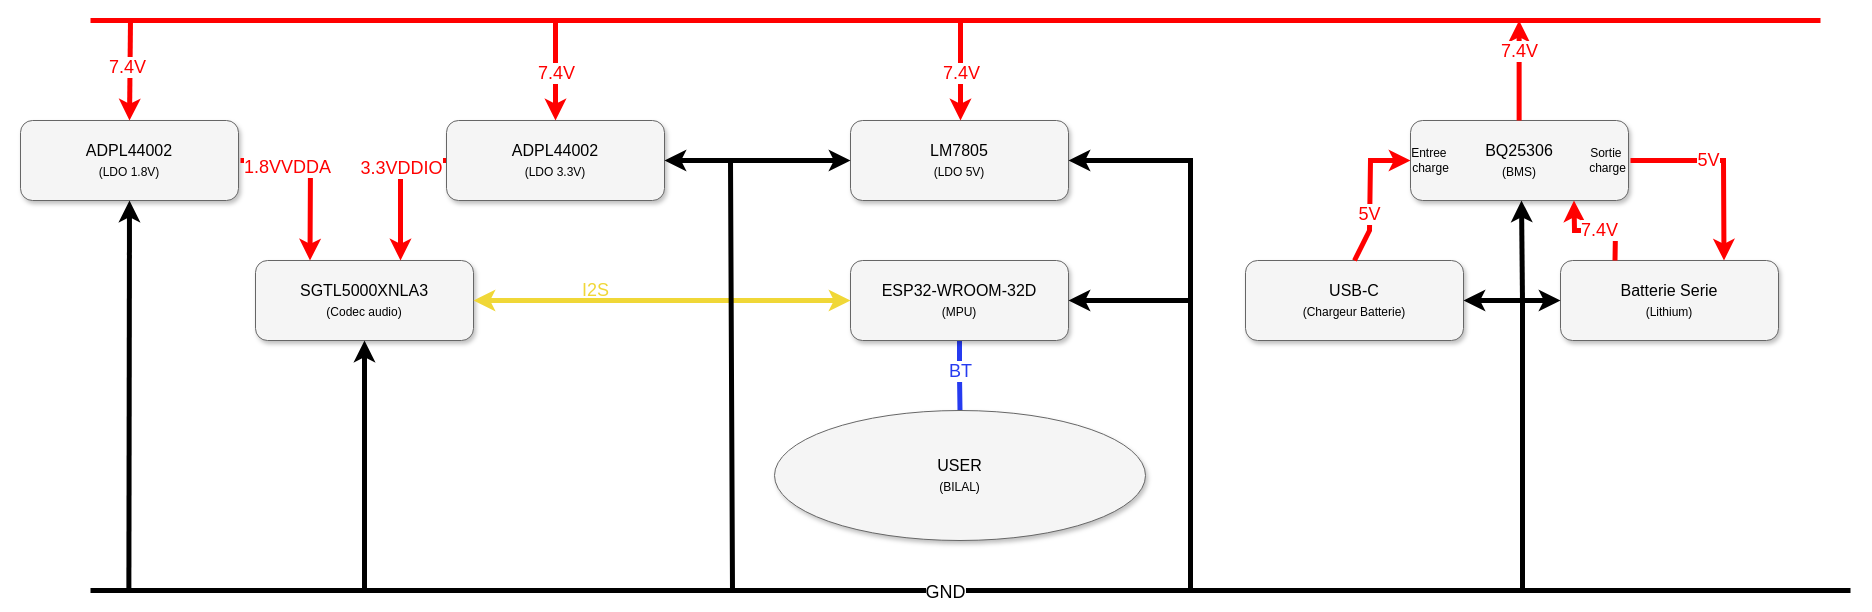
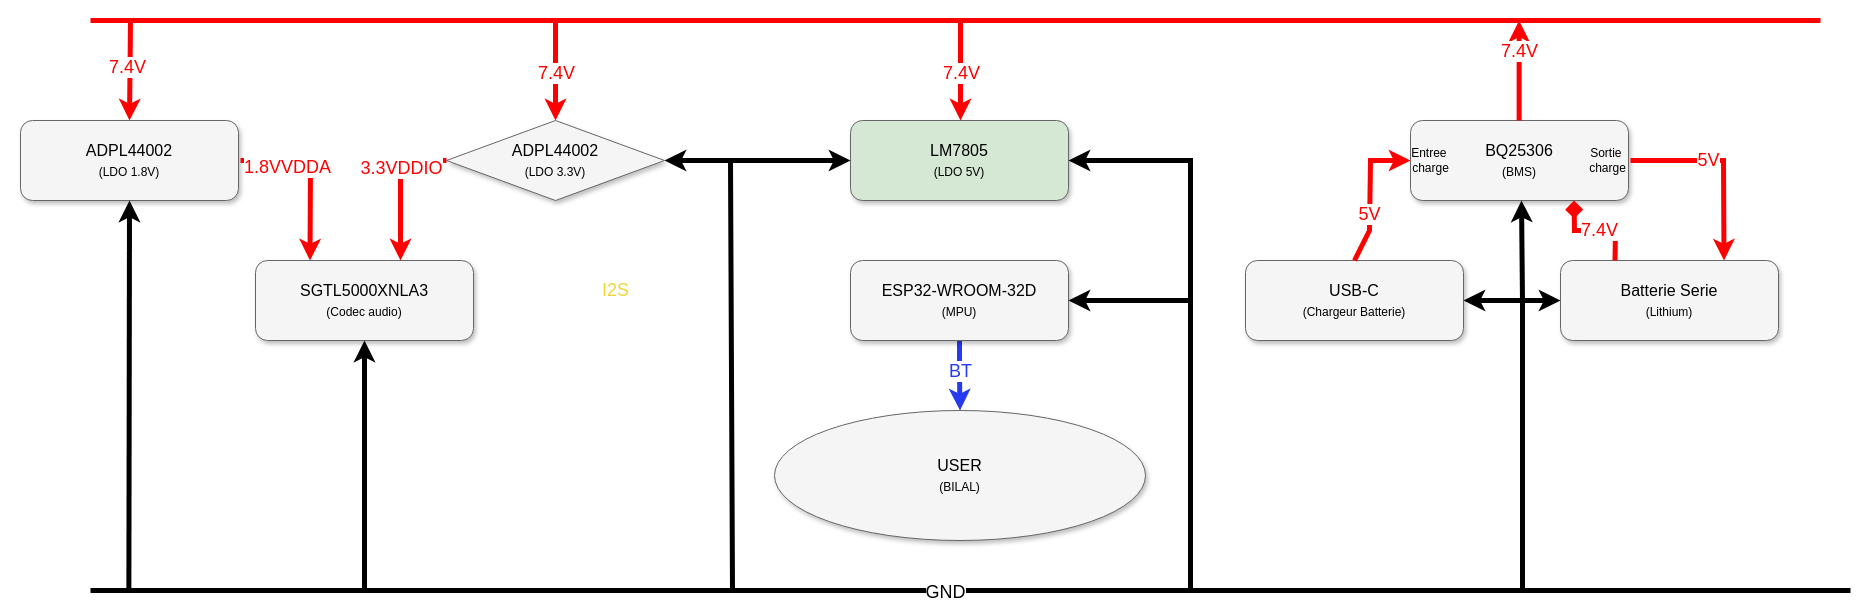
  <mxCell id="0" style=";html=1;" />
  <mxCell id="1" style=";html=1;" parent="0" />
- <mxCell id="2" style="edgeStyle=orthogonalEdgeStyle;rounded=0;orthogonalLoop=1;jettySize=auto;html=1;exitX=0.5;exitY=1;exitDx=0;exitDy=0;entryX=0.5;entryY=0;entryDx=0;entryDy=0;fillColor=#1ba1e2;strokeColor=#263BF0;strokeWidth=5;endArrow=none;" edge="1" parent="1" source="4" target="32"><mxGeometry relative="1" as="geometry" /></mxCell>
+ <mxCell id="2" style="edgeStyle=orthogonalEdgeStyle;rounded=0;orthogonalLoop=1;jettySize=auto;html=1;exitX=0.5;exitY=1;exitDx=0;exitDy=0;entryX=0.5;entryY=0;entryDx=0;entryDy=0;fillColor=#1ba1e2;strokeColor=#263BF0;strokeWidth=5;" edge="1" parent="1" source="4" target="32"><mxGeometry relative="1" as="geometry" /></mxCell>
  <mxCell id="3" value="&lt;font style=&quot;font-size: 18px;&quot; color=&quot;#263bf0&quot;&gt;BT&lt;/font&gt;" style="edgeLabel;html=1;align=center;verticalAlign=middle;resizable=0;points=[];" vertex="1" connectable="0" parent="2"><mxGeometry x="-0.156" relative="1" as="geometry"><mxPoint as="offset" /></mxGeometry></mxCell>
  <mxCell id="4" value="&lt;font color=&quot;#000000&quot;&gt;ESP32-WROOM-32D&lt;br&gt;&lt;font style=&quot;font-size: 12px;&quot;&gt;(MPU)&lt;/font&gt;&lt;/font&gt;" style="whiteSpace=wrap;html=1;rounded=1;shadow=1;strokeWidth=1;fontSize=16;align=center;fillColor=#f5f5f5;strokeColor=#666666;" parent="1" vertex="1"><mxGeometry x="850" y="260" width="218" height="80" as="geometry" /></mxCell>
  <mxCell id="5" value="&lt;font color=&quot;#000000&quot;&gt;SGTL5000XNLA3&lt;br&gt;&lt;font style=&quot;font-size: 12px;&quot;&gt;(Codec audio)&lt;/font&gt;&lt;/font&gt;" style="whiteSpace=wrap;html=1;rounded=1;shadow=1;strokeWidth=1;fontSize=16;align=center;fillColor=#f5f5f5;strokeColor=#666666;" vertex="1" parent="1"><mxGeometry x="255" y="260" width="218" height="80" as="geometry" /></mxCell>
- <mxCell id="6" value="" style="endArrow=classic;startArrow=classic;html=1;rounded=0;exitX=1;exitY=0.5;exitDx=0;exitDy=0;entryX=0;entryY=0.5;entryDx=0;entryDy=0;strokeColor=#F0D737;strokeWidth=5;" edge="1" parent="1" source="5" target="4"><mxGeometry width="50" height="50" relative="1" as="geometry"><mxPoint x="770" y="360" as="sourcePoint" /><mxPoint x="820" y="310" as="targetPoint" /><Array as="points"><mxPoint x="740" y="300" /><mxPoint x="770" y="300" /></Array></mxGeometry></mxCell>
- <mxCell id="7" value="&lt;font style=&quot;font-size: 18px;&quot; color=&quot;#f0d737&quot;&gt;I2S&lt;/font&gt;" style="text;html=1;align=center;verticalAlign=middle;resizable=0;points=[];autosize=1;strokeColor=none;fillColor=none;" vertex="1" parent="1"><mxGeometry x="570" y="270" width="50" height="40" as="geometry" /></mxCell>
+ <mxCell id="7" value="&lt;font style=&quot;font-size: 18px;&quot; color=&quot;#f0d737&quot;&gt;I2S&lt;/font&gt;" style="text;html=1;align=center;verticalAlign=middle;resizable=0;points=[];autosize=1;strokeColor=none;fillColor=none;" vertex="1" parent="1"><mxGeometry x="590" y="270" width="50" height="40" as="geometry" /></mxCell>
  <mxCell id="8" value="" style="endArrow=classic;html=1;rounded=0;fillColor=#e51400;strokeColor=#FF0000;entryX=0.75;entryY=0;entryDx=0;entryDy=0;startArrow=none;startFill=0;exitX=0;exitY=0.5;exitDx=0;exitDy=0;endFill=1;strokeWidth=5;" edge="1" parent="1" source="19"><mxGeometry width="50" height="50" relative="1" as="geometry"><mxPoint x="400.5" y="160" as="sourcePoint" /><mxPoint x="400" y="260" as="targetPoint" /><Array as="points"><mxPoint x="400" y="160" /></Array></mxGeometry></mxCell>
  <mxCell id="9" value="&lt;font style=&quot;font-size: 18px;&quot; color=&quot;#ff0000&quot;&gt;3.3VDDIO&lt;/font&gt;" style="edgeLabel;html=1;align=center;verticalAlign=middle;resizable=0;points=[];" vertex="1" connectable="0" parent="8"><mxGeometry x="-0.002" relative="1" as="geometry"><mxPoint y="-20" as="offset" /></mxGeometry></mxCell>
  <mxCell id="10" value="&lt;font color=&quot;#000000&quot;&gt;BQ25306&lt;br&gt;&lt;font style=&quot;font-size: 12px;&quot;&gt;(BMS)&lt;/font&gt;&lt;/font&gt;" style="whiteSpace=wrap;html=1;rounded=1;shadow=1;strokeWidth=1;fontSize=16;align=center;fillColor=#f5f5f5;strokeColor=#666666;" vertex="1" parent="1"><mxGeometry x="1410" y="120" width="218" height="80" as="geometry" /></mxCell>
  <mxCell id="11" value="" style="endArrow=none;html=1;rounded=0;fillColor=#e51400;strokeColor=#FF0000;entryX=0.5;entryY=0;entryDx=0;entryDy=0;startArrow=classic;startFill=1;endFill=0;strokeWidth=5;" edge="1" parent="1"><mxGeometry width="50" height="50" relative="1" as="geometry"><mxPoint x="1518.63" y="20" as="sourcePoint" /><mxPoint x="1518.63" y="120" as="targetPoint" /></mxGeometry></mxCell>
  <mxCell id="12" value="&lt;font style=&quot;font-size: 18px;&quot; color=&quot;#ff0000&quot;&gt;7.4V&lt;/font&gt;" style="edgeLabel;html=1;align=center;verticalAlign=middle;resizable=0;points=[];" vertex="1" connectable="0" parent="11"><mxGeometry x="-0.002" relative="1" as="geometry"><mxPoint y="-20" as="offset" /></mxGeometry></mxCell>
  <mxCell id="13" value="&lt;font color=&quot;#000000&quot;&gt;USB-C&lt;br&gt;&lt;font style=&quot;font-size: 12px;&quot;&gt;(Chargeur Batterie)&lt;/font&gt;&lt;/font&gt;" style="whiteSpace=wrap;html=1;rounded=1;shadow=1;strokeWidth=1;fontSize=16;align=center;fillColor=#f5f5f5;strokeColor=#666666;" vertex="1" parent="1"><mxGeometry x="1245" y="260" width="218" height="80" as="geometry" /></mxCell>
  <mxCell id="14" value="&lt;font color=&quot;#000000&quot;&gt;Batterie Serie&lt;br&gt;&lt;font style=&quot;font-size: 12px;&quot;&gt;(Lithium)&lt;/font&gt;&lt;/font&gt;" style="whiteSpace=wrap;html=1;rounded=1;shadow=1;strokeWidth=1;fontSize=16;align=center;fillColor=#f5f5f5;strokeColor=#666666;" vertex="1" parent="1"><mxGeometry x="1560" y="260" width="218" height="80" as="geometry" /></mxCell>
  <mxCell id="15" value="" style="endArrow=classic;html=1;rounded=0;exitX=0.5;exitY=0;exitDx=0;exitDy=0;entryX=0;entryY=0.5;entryDx=0;entryDy=0;strokeColor=#FF0000;strokeWidth=5;" edge="1" parent="1" source="13" target="10"><mxGeometry width="50" height="50" relative="1" as="geometry"><mxPoint x="1470" y="210" as="sourcePoint" /><mxPoint x="1520" y="160" as="targetPoint" /><Array as="points"><mxPoint x="1369" y="230" /><mxPoint x="1370" y="160" /></Array></mxGeometry></mxCell>
  <mxCell id="16" value="&lt;font style=&quot;font-size: 18px;&quot; color=&quot;#ff0000&quot;&gt;5V&lt;/font&gt;" style="edgeLabel;html=1;align=center;verticalAlign=middle;resizable=0;points=[];" vertex="1" connectable="0" parent="15"><mxGeometry x="-0.309" y="1" relative="1" as="geometry"><mxPoint as="offset" /></mxGeometry></mxCell>
- <mxCell id="17" value="" style="endArrow=classic;html=1;rounded=0;exitX=0.25;exitY=0;exitDx=0;exitDy=0;entryX=0.75;entryY=1;entryDx=0;entryDy=0;strokeColor=#FF0000;strokeWidth=5;" edge="1" parent="1" source="14" target="10"><mxGeometry width="50" height="50" relative="1" as="geometry"><mxPoint x="1470" y="210" as="sourcePoint" /><mxPoint x="1520" y="160" as="targetPoint" /><Array as="points"><mxPoint x="1615" y="230" /><mxPoint x="1574" y="230" /></Array></mxGeometry></mxCell>
+ <mxCell id="17" value="" style="endArrow=diamond;html=1;rounded=0;exitX=0.25;exitY=0;exitDx=0;exitDy=0;entryX=0.75;entryY=1;entryDx=0;entryDy=0;strokeColor=#FF0000;strokeWidth=5;" edge="1" parent="1" source="14" target="10"><mxGeometry width="50" height="50" relative="1" as="geometry"><mxPoint x="1470" y="210" as="sourcePoint" /><mxPoint x="1520" y="160" as="targetPoint" /><Array as="points"><mxPoint x="1615" y="230" /><mxPoint x="1574" y="230" /></Array></mxGeometry></mxCell>
  <mxCell id="18" value="&lt;font color=&quot;#ff0000&quot; style=&quot;font-size: 18px;&quot;&gt;7.4V&lt;/font&gt;" style="edgeLabel;html=1;align=center;verticalAlign=middle;resizable=0;points=[];" vertex="1" connectable="0" parent="17"><mxGeometry x="-0.074" y="-1" relative="1" as="geometry"><mxPoint as="offset" /></mxGeometry></mxCell>
- <mxCell id="19" value="&lt;font color=&quot;#000000&quot;&gt;&lt;font style=&quot;&quot;&gt;ADPL44002&lt;/font&gt;&lt;/font&gt;&lt;div&gt;&lt;font color=&quot;#000000&quot;&gt;&lt;font style=&quot;font-size: 12px;&quot;&gt;(LDO 3.3V)&lt;/font&gt;&lt;/font&gt;&lt;/div&gt;" style="whiteSpace=wrap;html=1;rounded=1;shadow=1;strokeWidth=1;fontSize=16;align=center;fillColor=#f5f5f5;strokeColor=#666666;" vertex="1" parent="1"><mxGeometry x="446" y="120" width="218" height="80" as="geometry" /></mxCell>
+ <mxCell id="19" value="&lt;font color=&quot;#000000&quot;&gt;&lt;font style=&quot;&quot;&gt;ADPL44002&lt;/font&gt;&lt;/font&gt;&lt;div&gt;&lt;font color=&quot;#000000&quot;&gt;&lt;font style=&quot;font-size: 12px;&quot;&gt;(LDO 3.3V)&lt;/font&gt;&lt;/font&gt;&lt;/div&gt;" style="rhombus;whiteSpace=wrap;html=1;shadow=1;strokeWidth=1;fontSize=16;align=center;fillColor=#f5f5f5;strokeColor=#666666;" vertex="1" parent="1"><mxGeometry x="446" y="120" width="218" height="80" as="geometry" /></mxCell>
  <mxCell id="20" value="" style="endArrow=none;html=1;rounded=0;strokeColor=#FF0000;strokeWidth=5;" edge="1" parent="1"><mxGeometry width="50" height="50" relative="1" as="geometry"><mxPoint x="90" y="20" as="sourcePoint" /><mxPoint x="1820" y="20" as="targetPoint" /></mxGeometry></mxCell>
  <mxCell id="21" value="" style="endArrow=classic;html=1;rounded=0;entryX=0.75;entryY=0;entryDx=0;entryDy=0;strokeColor=#FF0000;strokeWidth=5;" edge="1" parent="1" target="14"><mxGeometry width="50" height="50" relative="1" as="geometry"><mxPoint x="1630" y="160" as="sourcePoint" /><mxPoint x="1650" y="130" as="targetPoint" /><Array as="points"><mxPoint x="1723" y="160" /></Array></mxGeometry></mxCell>
  <mxCell id="22" value="&lt;font color=&quot;#ff0000&quot; style=&quot;font-size: 18px;&quot;&gt;5V&lt;/font&gt;" style="edgeLabel;html=1;align=center;verticalAlign=middle;resizable=0;points=[];" vertex="1" connectable="0" parent="21"><mxGeometry x="-0.2" y="1" relative="1" as="geometry"><mxPoint as="offset" /></mxGeometry></mxCell>
  <mxCell id="23" value="" style="endArrow=classic;html=1;rounded=0;entryX=0.5;entryY=0;entryDx=0;entryDy=0;strokeColor=#FF0000;strokeWidth=5;" edge="1" parent="1" target="19"><mxGeometry width="50" height="50" relative="1" as="geometry"><mxPoint x="555" y="20" as="sourcePoint" /><mxPoint x="880" y="100" as="targetPoint" /></mxGeometry></mxCell>
  <mxCell id="24" value="&lt;font color=&quot;#ff0000&quot; style=&quot;font-size: 18px;&quot;&gt;7.4V&lt;/font&gt;" style="edgeLabel;html=1;align=center;verticalAlign=middle;resizable=0;points=[];" vertex="1" connectable="0" parent="23"><mxGeometry x="0.048" relative="1" as="geometry"><mxPoint as="offset" /></mxGeometry></mxCell>
  <mxCell id="25" value="&lt;font color=&quot;#000000&quot;&gt;&lt;font style=&quot;&quot;&gt;ADPL44002&lt;/font&gt;&lt;/font&gt;&lt;div&gt;&lt;font color=&quot;#000000&quot;&gt;&lt;font style=&quot;font-size: 12px;&quot;&gt;(LDO 1.8V)&lt;/font&gt;&lt;/font&gt;&lt;/div&gt;" style="whiteSpace=wrap;html=1;rounded=1;shadow=1;strokeWidth=1;fontSize=16;align=center;fillColor=#f5f5f5;strokeColor=#666666;" vertex="1" parent="1"><mxGeometry x="20" y="120" width="218" height="80" as="geometry" /></mxCell>
  <mxCell id="26" value="" style="endArrow=none;startArrow=classic;html=1;rounded=0;exitX=0.25;exitY=0;exitDx=0;exitDy=0;startFill=1;endFill=0;strokeColor=#FF0000;strokeWidth=5;" edge="1" parent="1" source="5"><mxGeometry width="50" height="50" relative="1" as="geometry"><mxPoint x="270" y="240" as="sourcePoint" /><mxPoint x="240" y="160" as="targetPoint" /><Array as="points"><mxPoint x="310" y="160" /></Array></mxGeometry></mxCell>
  <mxCell id="27" value="&lt;font color=&quot;#ff0000&quot; style=&quot;font-size: 18px;&quot;&gt;1.8VVDDA&lt;/font&gt;" style="edgeLabel;html=1;align=center;verticalAlign=middle;resizable=0;points=[];" vertex="1" connectable="0" parent="26"><mxGeometry x="0.373" relative="1" as="geometry"><mxPoint x="-7" y="6" as="offset" /></mxGeometry></mxCell>
  <mxCell id="28" value="" style="endArrow=classic;html=1;rounded=0;entryX=0.5;entryY=0;entryDx=0;entryDy=0;strokeColor=#FF0000;strokeWidth=5;" edge="1" parent="1" target="25"><mxGeometry width="50" height="50" relative="1" as="geometry"><mxPoint x="130" y="20" as="sourcePoint" /><mxPoint x="410" y="200" as="targetPoint" /></mxGeometry></mxCell>
  <mxCell id="29" value="&lt;font color=&quot;#ff0000&quot; style=&quot;font-size: 18px;&quot;&gt;7.4V&lt;/font&gt;" style="edgeLabel;html=1;align=center;verticalAlign=middle;resizable=0;points=[];" vertex="1" connectable="0" parent="28"><mxGeometry x="-0.089" y="-3" relative="1" as="geometry"><mxPoint y="1" as="offset" /></mxGeometry></mxCell>
  <mxCell id="30" value="" style="endArrow=none;html=1;rounded=0;strokeColor=#000000;strokeWidth=5;" edge="1" parent="1"><mxGeometry width="50" height="50" relative="1" as="geometry"><mxPoint x="90" y="590" as="sourcePoint" /><mxPoint x="1850" y="590" as="targetPoint" /></mxGeometry></mxCell>
  <mxCell id="31" value="&lt;font style=&quot;font-size: 18px;&quot;&gt;GND&lt;/font&gt;" style="edgeLabel;html=1;align=center;verticalAlign=middle;resizable=0;points=[];" vertex="1" connectable="0" parent="30"><mxGeometry x="-0.03" y="-1" relative="1" as="geometry"><mxPoint as="offset" /></mxGeometry></mxCell>
  <mxCell id="32" value="&lt;font color=&quot;#000000&quot;&gt;&lt;font style=&quot;&quot;&gt;USER&lt;/font&gt;&lt;/font&gt;&lt;div&gt;&lt;font color=&quot;#000000&quot;&gt;&lt;font style=&quot;font-size: 12px;&quot;&gt;(BILAL)&lt;/font&gt;&lt;/font&gt;&lt;/div&gt;" style="ellipse;whiteSpace=wrap;html=1;shadow=1;strokeWidth=1;fontSize=16;align=center;fillColor=#f5f5f5;strokeColor=#666666;" vertex="1" parent="1"><mxGeometry x="774" y="410" width="371" height="130" as="geometry" /></mxCell>
- <mxCell id="33" value="&lt;div&gt;&lt;font color=&quot;#000000&quot;&gt;&lt;font style=&quot;&quot;&gt;LM7805&lt;/font&gt;&lt;/font&gt;&lt;/div&gt;&lt;div&gt;&lt;font color=&quot;#000000&quot;&gt;&lt;font style=&quot;font-size: 12px;&quot;&gt;(LDO 5V)&lt;/font&gt;&lt;/font&gt;&lt;/div&gt;" style="whiteSpace=wrap;html=1;rounded=1;shadow=1;strokeWidth=1;fontSize=16;align=center;fillColor=#f5f5f5;strokeColor=#666666;" vertex="1" parent="1"><mxGeometry x="850" y="120" width="218" height="80" as="geometry" /></mxCell>
+ <mxCell id="33" value="&lt;div&gt;&lt;font color=&quot;#000000&quot;&gt;&lt;font style=&quot;&quot;&gt;LM7805&lt;/font&gt;&lt;/font&gt;&lt;/div&gt;&lt;div&gt;&lt;font color=&quot;#000000&quot;&gt;&lt;font style=&quot;font-size: 12px;&quot;&gt;(LDO 5V)&lt;/font&gt;&lt;/font&gt;&lt;/div&gt;" style="whiteSpace=wrap;html=1;rounded=1;shadow=1;strokeWidth=1;fontSize=16;align=center;fillColor=#d5e8d4;strokeColor=#666666;" vertex="1" parent="1"><mxGeometry x="850" y="120" width="218" height="80" as="geometry" /></mxCell>
  <mxCell id="34" value="" style="endArrow=classic;html=1;rounded=0;entryX=0.5;entryY=0;entryDx=0;entryDy=0;strokeColor=#FF0000;strokeWidth=5;" edge="1" parent="1"><mxGeometry width="50" height="50" relative="1" as="geometry"><mxPoint x="960" y="20" as="sourcePoint" /><mxPoint x="960" y="120" as="targetPoint" /></mxGeometry></mxCell>
  <mxCell id="35" value="&lt;font color=&quot;#ff0000&quot; style=&quot;font-size: 18px;&quot;&gt;7.4V&lt;/font&gt;" style="edgeLabel;html=1;align=center;verticalAlign=middle;resizable=0;points=[];" vertex="1" connectable="0" parent="34"><mxGeometry x="0.048" relative="1" as="geometry"><mxPoint as="offset" /></mxGeometry></mxCell>
  <mxCell id="36" value="&lt;font color=&quot;#000000&quot;&gt;Entree&amp;nbsp;&lt;/font&gt;&lt;div&gt;&lt;font color=&quot;#000000&quot;&gt;charge&lt;/font&gt;&lt;/div&gt;" style="text;html=1;align=center;verticalAlign=middle;resizable=0;points=[];autosize=1;strokeColor=none;fillColor=none;" vertex="1" parent="1"><mxGeometry x="1400" y="140" width="60" height="40" as="geometry" /></mxCell>
  <mxCell id="37" value="&lt;font color=&quot;#000000&quot;&gt;Sortie&amp;nbsp;&lt;/font&gt;&lt;div&gt;&lt;font color=&quot;#000000&quot;&gt;charge&lt;/font&gt;&lt;/div&gt;" style="text;html=1;align=center;verticalAlign=middle;resizable=0;points=[];autosize=1;strokeColor=none;fillColor=none;" vertex="1" parent="1"><mxGeometry x="1577" y="140" width="60" height="40" as="geometry" /></mxCell>
  <mxCell id="38" value="" style="endArrow=classic;html=1;rounded=0;entryX=0.5;entryY=1;entryDx=0;entryDy=0;strokeWidth=5;strokeColor=#000000;" edge="1" parent="1" target="5"><mxGeometry width="50" height="50" relative="1" as="geometry"><mxPoint x="364" y="590" as="sourcePoint" /><mxPoint x="690" y="330" as="targetPoint" /></mxGeometry></mxCell>
  <mxCell id="39" value="" style="endArrow=classic;html=1;rounded=0;entryX=0.5;entryY=1;entryDx=0;entryDy=0;strokeWidth=5;strokeColor=#000000;" edge="1" parent="1" target="25"><mxGeometry width="50" height="50" relative="1" as="geometry"><mxPoint x="128.38" y="590" as="sourcePoint" /><mxPoint x="128.38" y="340" as="targetPoint" /></mxGeometry></mxCell>
  <mxCell id="40" value="" style="endArrow=classic;html=1;rounded=0;entryX=1;entryY=0.5;entryDx=0;entryDy=0;strokeWidth=5;strokeColor=#000000;" edge="1" parent="1" target="4"><mxGeometry width="50" height="50" relative="1" as="geometry"><mxPoint x="1190" y="590" as="sourcePoint" /><mxPoint x="1190" y="340" as="targetPoint" /><Array as="points"><mxPoint x="1190" y="300" /></Array></mxGeometry></mxCell>
  <mxCell id="41" value="" style="endArrow=classic;html=1;rounded=0;entryX=1;entryY=0.5;entryDx=0;entryDy=0;strokeWidth=5;strokeColor=#000000;" edge="1" parent="1" target="33"><mxGeometry width="50" height="50" relative="1" as="geometry"><mxPoint x="1190" y="310" as="sourcePoint" /><mxPoint x="1190" y="60" as="targetPoint" /><Array as="points"><mxPoint x="1190" y="160" /></Array></mxGeometry></mxCell>
  <mxCell id="42" value="" style="endArrow=classic;html=1;rounded=0;entryX=1;entryY=0.5;entryDx=0;entryDy=0;strokeWidth=5;strokeColor=#000000;" edge="1" parent="1" target="19"><mxGeometry width="50" height="50" relative="1" as="geometry"><mxPoint x="732" y="590" as="sourcePoint" /><mxPoint x="610" y="300" as="targetPoint" /><Array as="points"><mxPoint x="730" y="160" /></Array></mxGeometry></mxCell>
  <mxCell id="43" value="" style="endArrow=classic;html=1;rounded=0;entryX=0;entryY=0.5;entryDx=0;entryDy=0;strokeWidth=5;strokeColor=#000000;" edge="1" parent="1" target="33"><mxGeometry width="50" height="50" relative="1" as="geometry"><mxPoint x="730" y="160" as="sourcePoint" /><mxPoint x="690" y="-40" as="targetPoint" /><Array as="points" /></mxGeometry></mxCell>
  <mxCell id="44" value="" style="endArrow=classic;html=1;rounded=0;entryX=1;entryY=0.5;entryDx=0;entryDy=0;strokeWidth=5;strokeColor=#000000;" edge="1" parent="1" target="13"><mxGeometry width="50" height="50" relative="1" as="geometry"><mxPoint x="1522" y="590" as="sourcePoint" /><mxPoint x="1400" y="300" as="targetPoint" /><Array as="points"><mxPoint x="1522" y="300" /></Array></mxGeometry></mxCell>
  <mxCell id="45" value="" style="endArrow=classic;html=1;rounded=0;entryX=0;entryY=0.5;entryDx=0;entryDy=0;strokeColor=#000000;strokeWidth=5;" edge="1" parent="1" target="14"><mxGeometry width="50" height="50" relative="1" as="geometry"><mxPoint x="1520" y="300" as="sourcePoint" /><mxPoint x="1620" y="260" as="targetPoint" /></mxGeometry></mxCell>
  <mxCell id="46" value="" style="endArrow=classic;html=1;rounded=0;entryX=0.5;entryY=1;entryDx=0;entryDy=0;strokeColor=#000000;strokeWidth=5;" edge="1" parent="1"><mxGeometry width="50" height="50" relative="1" as="geometry"><mxPoint x="1522" y="300" as="sourcePoint" /><mxPoint x="1521" y="200" as="targetPoint" /></mxGeometry></mxCell>
